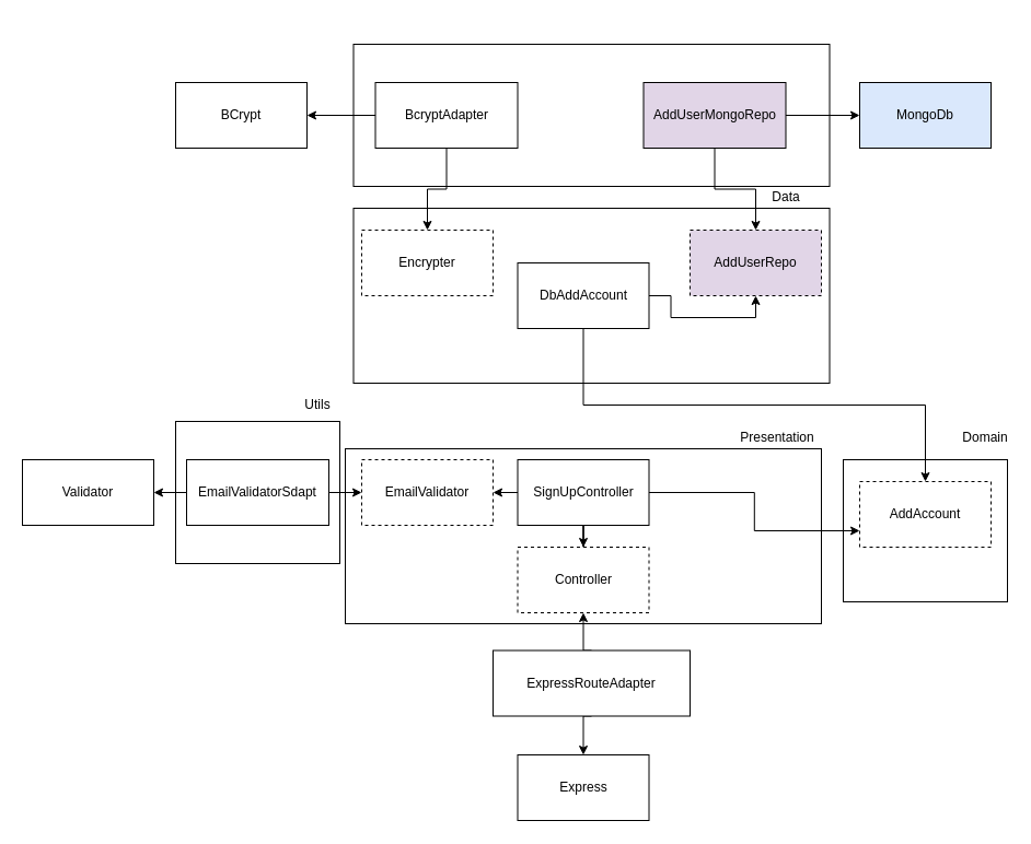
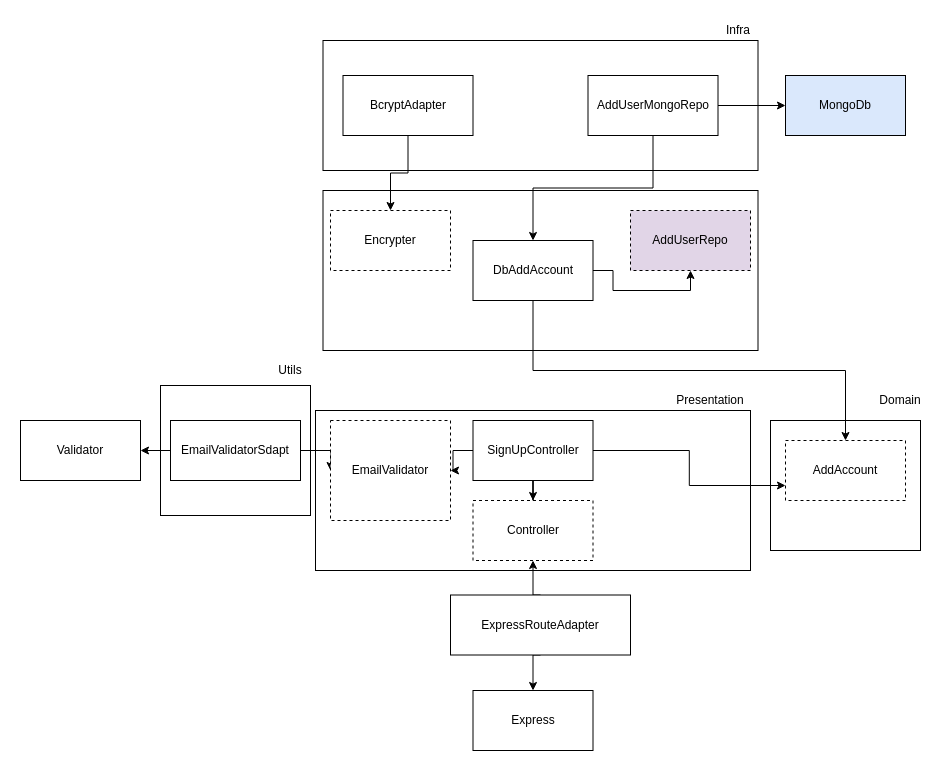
  <mxCell id="0" />
  <mxCell id="1" parent="0" />
  <mxCell id="2" value="" style="rounded=0;whiteSpace=wrap;html=1;" vertex="1" parent="1"><mxGeometry x="322.5" y="40" width="435" height="130" as="geometry" /></mxCell>
  <mxCell id="3" value="" style="rounded=0;whiteSpace=wrap;html=1;" vertex="1" parent="1"><mxGeometry x="770" y="420" width="150" height="130" as="geometry" /></mxCell>
  <mxCell id="4" value="Utils" style="text;html=1;strokeColor=none;fillColor=none;align=center;verticalAlign=middle;whiteSpace=wrap;rounded=0;" vertex="1" parent="1"><mxGeometry x="270" y="360" width="40" height="20" as="geometry" /></mxCell>
  <mxCell id="5" value="" style="rounded=0;whiteSpace=wrap;html=1;" vertex="1" parent="1"><mxGeometry x="160" y="385" width="150" height="130" as="geometry" /></mxCell>
  <mxCell id="6" value="" style="rounded=0;whiteSpace=wrap;html=1;" vertex="1" parent="1"><mxGeometry x="315" y="410" width="435" height="160" as="geometry" /></mxCell>
  <mxCell id="7" style="edgeStyle=orthogonalEdgeStyle;rounded=0;orthogonalLoop=1;jettySize=auto;html=1;exitX=0.5;exitY=1;exitDx=0;exitDy=0;" edge="1" parent="1" source="10" target="19"><mxGeometry relative="1" as="geometry" /></mxCell>
  <mxCell id="8" style="edgeStyle=orthogonalEdgeStyle;rounded=0;orthogonalLoop=1;jettySize=auto;html=1;exitX=0;exitY=0.5;exitDx=0;exitDy=0;" edge="1" parent="1" source="10" target="23"><mxGeometry relative="1" as="geometry" /></mxCell>
  <mxCell id="9" style="edgeStyle=orthogonalEdgeStyle;rounded=0;orthogonalLoop=1;jettySize=auto;html=1;exitX=1;exitY=0.5;exitDx=0;exitDy=0;entryX=0;entryY=0.75;entryDx=0;entryDy=0;" edge="1" parent="1" source="10" target="25"><mxGeometry relative="1" as="geometry" /></mxCell>
  <mxCell id="10" value="SignUpController" style="rounded=0;whiteSpace=wrap;html=1;" vertex="1" parent="1"><mxGeometry x="472.5" y="420" width="120" height="60" as="geometry" /></mxCell>
  <mxCell id="11" value="Express" style="rounded=0;whiteSpace=wrap;html=1;" vertex="1" parent="1"><mxGeometry x="472.5" y="690" width="120" height="60" as="geometry" /></mxCell>
  <mxCell id="12" value="MongoDb" style="rounded=0;whiteSpace=wrap;html=1;fillColor=#dae8fc;" vertex="1" parent="1"><mxGeometry x="785" y="75" width="120" height="60" as="geometry" /></mxCell>
- <mxCell id="13" value="BCrypt&lt;br&gt;" style="rounded=0;whiteSpace=wrap;html=1;" vertex="1" parent="1"><mxGeometry x="160" y="75" width="120" height="60" as="geometry" /></mxCell>
  <mxCell id="14" value="Validator&lt;br&gt;" style="rounded=0;whiteSpace=wrap;html=1;" vertex="1" parent="1"><mxGeometry y="420" width="120" height="60" as="geometry" x="20" /></mxCell>
  <mxCell id="15" style="edgeStyle=orthogonalEdgeStyle;rounded=0;orthogonalLoop=1;jettySize=auto;html=1;exitX=0.5;exitY=0;exitDx=0;exitDy=0;entryX=0.5;entryY=1;entryDx=0;entryDy=0;" edge="1" parent="1" source="17" target="19"><mxGeometry relative="1" as="geometry" /></mxCell>
  <mxCell id="16" style="edgeStyle=orthogonalEdgeStyle;rounded=0;orthogonalLoop=1;jettySize=auto;html=1;exitX=0.5;exitY=1;exitDx=0;exitDy=0;entryX=0.5;entryY=0;entryDx=0;entryDy=0;" edge="1" parent="1" source="17" target="11"><mxGeometry relative="1" as="geometry" /></mxCell>
  <mxCell id="17" value="ExpressRouteAdapter" style="rounded=0;whiteSpace=wrap;html=1;" vertex="1" parent="1"><mxGeometry x="450" y="594.5" width="180" height="60" as="geometry" /></mxCell>
  <mxCell id="18" value="Presentation" style="text;html=1;strokeColor=none;fillColor=none;align=center;verticalAlign=middle;whiteSpace=wrap;rounded=0;" vertex="1" parent="1"><mxGeometry x="690" y="390" width="40" height="20" as="geometry" /></mxCell>
  <mxCell id="19" value="Controller" style="rounded=0;whiteSpace=wrap;html=1;dashed=1;" vertex="1" parent="1"><mxGeometry x="472.5" y="500" width="120" height="60" as="geometry" /></mxCell>
  <mxCell id="20" style="edgeStyle=orthogonalEdgeStyle;rounded=0;orthogonalLoop=1;jettySize=auto;html=1;exitX=0;exitY=0.5;exitDx=0;exitDy=0;entryX=1;entryY=0.5;entryDx=0;entryDy=0;" edge="1" parent="1" source="22" target="14"><mxGeometry relative="1" as="geometry" /></mxCell>
  <mxCell id="21" style="edgeStyle=orthogonalEdgeStyle;rounded=0;orthogonalLoop=1;jettySize=auto;html=1;exitX=1;exitY=0.5;exitDx=0;exitDy=0;entryX=0;entryY=0.5;entryDx=0;entryDy=0;" edge="1" parent="1" source="22" target="23"><mxGeometry relative="1" as="geometry" /></mxCell>
  <mxCell id="22" value="EmailValidatorSdapt" style="rounded=0;whiteSpace=wrap;html=1;" vertex="1" parent="1"><mxGeometry x="170" y="420" width="130" height="60" as="geometry" /></mxCell>
- <mxCell id="23" value="EmailValidator" style="rounded=0;whiteSpace=wrap;html=1;dashed=1;" vertex="1" parent="1"><mxGeometry x="330" y="420" width="120" height="60" as="geometry" /></mxCell>
+ <mxCell id="23" value="EmailValidator" style="rounded=0;whiteSpace=wrap;html=1;dashed=1;" vertex="1" parent="1"><mxGeometry x="330" y="420" width="120" height="100" as="geometry" /></mxCell>
  <mxCell id="24" value="Domain" style="text;html=1;strokeColor=none;fillColor=none;align=center;verticalAlign=middle;whiteSpace=wrap;rounded=0;" vertex="1" parent="1"><mxGeometry x="880" y="390" width="40" height="20" as="geometry" /></mxCell>
  <mxCell id="25" value="AddAccount" style="rounded=0;whiteSpace=wrap;html=1;dashed=1;" vertex="1" parent="1"><mxGeometry x="785" y="440" width="120" height="60" as="geometry" /></mxCell>
  <mxCell id="26" value="" style="rounded=0;whiteSpace=wrap;html=1;" vertex="1" parent="1"><mxGeometry x="322.5" y="190" width="435" height="160" as="geometry" /></mxCell>
- <mxCell id="27" value="Data" style="text;html=1;strokeColor=none;fillColor=none;align=center;verticalAlign=middle;whiteSpace=wrap;rounded=0;" vertex="1" parent="1"><mxGeometry x="697.5" y="170" width="40" height="20" as="geometry" /></mxCell>
  <mxCell id="28" style="edgeStyle=orthogonalEdgeStyle;rounded=0;orthogonalLoop=1;jettySize=auto;html=1;exitX=0.5;exitY=1;exitDx=0;exitDy=0;entryX=0.5;entryY=0;entryDx=0;entryDy=0;" edge="1" parent="1" source="30" target="25"><mxGeometry relative="1" as="geometry" /></mxCell>
  <mxCell id="29" style="edgeStyle=orthogonalEdgeStyle;rounded=0;orthogonalLoop=1;jettySize=auto;html=1;exitX=1;exitY=0.5;exitDx=0;exitDy=0;entryX=0.5;entryY=1;entryDx=0;entryDy=0;" edge="1" parent="1" source="30" target="39"><mxGeometry relative="1" as="geometry" /></mxCell>
  <mxCell id="30" value="DbAddAccount" style="rounded=0;whiteSpace=wrap;html=1;" vertex="1" parent="1"><mxGeometry x="472.5" y="240" width="120" height="60" as="geometry" /></mxCell>
- <mxCell id="32" style="edgeStyle=orthogonalEdgeStyle;rounded=0;orthogonalLoop=1;jettySize=auto;html=1;exitX=0;exitY=0.5;exitDx=0;exitDy=0;entryX=1;entryY=0.5;entryDx=0;entryDy=0;" edge="1" parent="1" source="34" target="13"><mxGeometry relative="1" as="geometry" /></mxCell>
+ <mxCell id="31" value="Infra" style="text;html=1;strokeColor=none;fillColor=none;align=center;verticalAlign=middle;whiteSpace=wrap;rounded=0;" vertex="1" parent="1"><mxGeometry x="717.5" y="20" width="40" height="20" as="geometry" /></mxCell>
  <mxCell id="33" style="edgeStyle=orthogonalEdgeStyle;rounded=0;orthogonalLoop=1;jettySize=auto;html=1;exitX=0.5;exitY=1;exitDx=0;exitDy=0;entryX=0.5;entryY=0;entryDx=0;entryDy=0;" edge="1" parent="1" source="34" target="35"><mxGeometry relative="1" as="geometry" /></mxCell>
  <mxCell id="34" value="BcryptAdapter" style="rounded=0;whiteSpace=wrap;html=1;" vertex="1" parent="1"><mxGeometry x="342.5" y="75" width="130" height="60" as="geometry" /></mxCell>
  <mxCell id="35" value="Encrypter&lt;br&gt;" style="rounded=0;whiteSpace=wrap;html=1;dashed=1;" vertex="1" parent="1"><mxGeometry x="330" y="210" width="120" height="60" as="geometry" /></mxCell>
  <mxCell id="36" style="edgeStyle=orthogonalEdgeStyle;rounded=0;orthogonalLoop=1;jettySize=auto;html=1;exitX=1;exitY=0.5;exitDx=0;exitDy=0;entryX=0;entryY=0.5;entryDx=0;entryDy=0;" edge="1" parent="1" source="38" target="12"><mxGeometry relative="1" as="geometry" /></mxCell>
- <mxCell id="37" style="edgeStyle=orthogonalEdgeStyle;rounded=0;orthogonalLoop=1;jettySize=auto;html=1;exitX=0.5;exitY=1;exitDx=0;exitDy=0;entryX=0.5;entryY=0;entryDx=0;entryDy=0;" edge="1" parent="1" source="38" target="39"><mxGeometry relative="1" as="geometry" /></mxCell>
- <mxCell id="38" value="AddUserMongoRepo" style="rounded=0;whiteSpace=wrap;html=1;fillColor=#e1d5e7;" vertex="1" parent="1"><mxGeometry x="587.5" y="75" width="130" height="60" as="geometry" /></mxCell>
+ <mxCell id="37" style="edgeStyle=orthogonalEdgeStyle;rounded=0;orthogonalLoop=1;jettySize=auto;html=1;exitX=0.5;exitY=1;exitDx=0;exitDy=0;" edge="1" parent="1" source="38" target="30"><mxGeometry relative="1" as="geometry" /></mxCell>
+ <mxCell id="38" value="AddUserMongoRepo" style="rounded=0;whiteSpace=wrap;html=1;" vertex="1" parent="1"><mxGeometry x="587.5" y="75" width="130" height="60" as="geometry" /></mxCell>
  <mxCell id="39" value="AddUserRepo" style="rounded=0;whiteSpace=wrap;html=1;dashed=1;fillColor=#e1d5e7;" vertex="1" parent="1"><mxGeometry x="630" y="210" width="120" height="60" as="geometry" /></mxCell>
